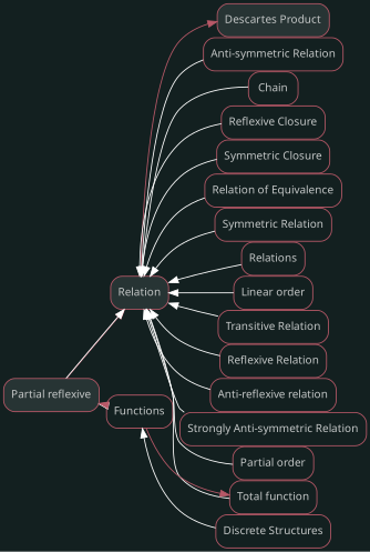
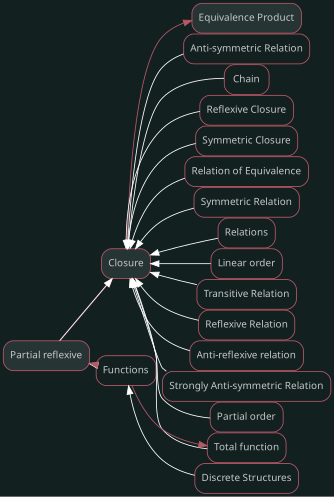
  digraph {
    bgcolor="#132020"
    nodesep=0
    rankdir=LR
    ranksep=0
    node [color="#b75867" fillcolor="#FFFFFF" fontcolor="#c4c7c7" fontname=sans fontsize="12px" labelfontname=sans shape=rectangle style=rounded]
    edge [color="#FFFFFF" dir=back]
    n1 [fillcolor="#273434" label="Partial reflexive" style="rounded,filled"]
-   n2 [fillcolor="#273434" label=Relation style="rounded,filled"]
+   n2 [fillcolor="#273434" label=Closure style="rounded,filled"]
    n3 [label=Functions]
-   n4 [fillcolor="#273434" label="Descartes Product" style="rounded,filled"]
+   n4 [fillcolor="#273434" label="Equivalence Product" style="rounded,filled"]
    n5 [label="Anti-symmetric Relation"]
    n6 [label=Chain]
    n7 [label="Reflexive Closure"]
    n8 [label="Symmetric Closure"]
    n9 [label="Relation of Equivalence"]
    n10 [label="Symmetric Relation"]
    n11 [label=Relations]
    n12 [label="Linear order"]
    n13 [label="Total function"]
    n14 [label="Transitive Relation"]
    n15 [label="Reflexive Relation"]
    n16 [label="Anti-reflexive relation"]
    n17 [label="Strongly Anti-symmetric Relation"]
    n18 [label="Partial order"]
    n19 [label="Discrete Structures"]
    subgraph sub_1 {
      n1
      n2
    }
    subgraph sub_2 {
      n1
      n3
    }
    subgraph sub_3 {
      n2
      n4
    }
    subgraph sub_4 {
      n1
      n2
      n5
      n6
      n7
      n8
      n9
      n10
      n11
      n12
      n13
      n14
      n15
      n16
      n17
      n18
    }
    subgraph sub_5 {
      n1
      n3
      n13
    }
    subgraph sub_6 {
      n3
      n19
    }
    n1 -> n2 [color="#b75867" dir=""]
    n1 -> n3
    n2 -> n1
    n2 -> n4 [color="#b75867" dir=""]
    n2 -> n5
    n2 -> n6
    n2 -> n7
    n2 -> n8
    n2 -> n9
    n2 -> n10
    n2 -> n11
    n2 -> n12
    n2 -> n13
    n2 -> n14
    n2 -> n15
    n2 -> n16
    n2 -> n17
    n2 -> n18
    n3 -> n1 [color="#b75867" dir=""]
    n3 -> n13 [color="#b75867" dir=""]
    n3 -> n19
  }
